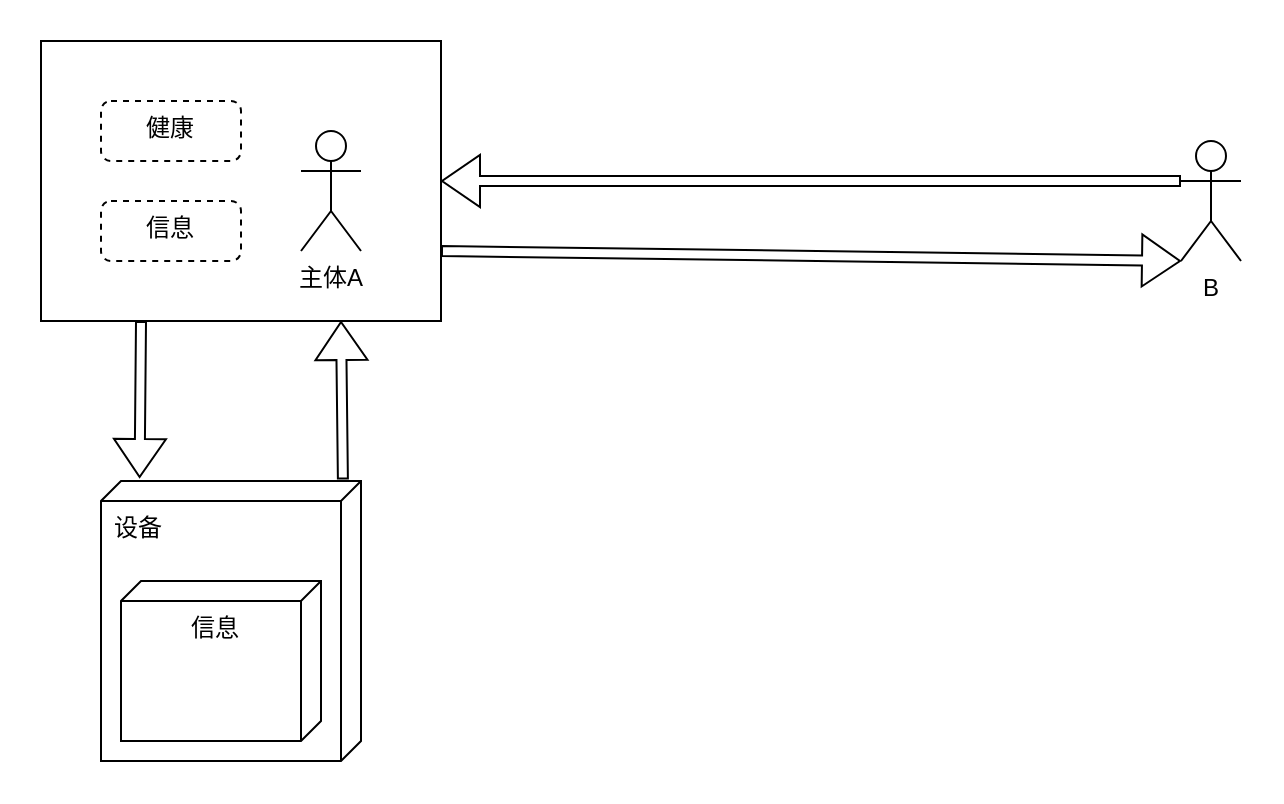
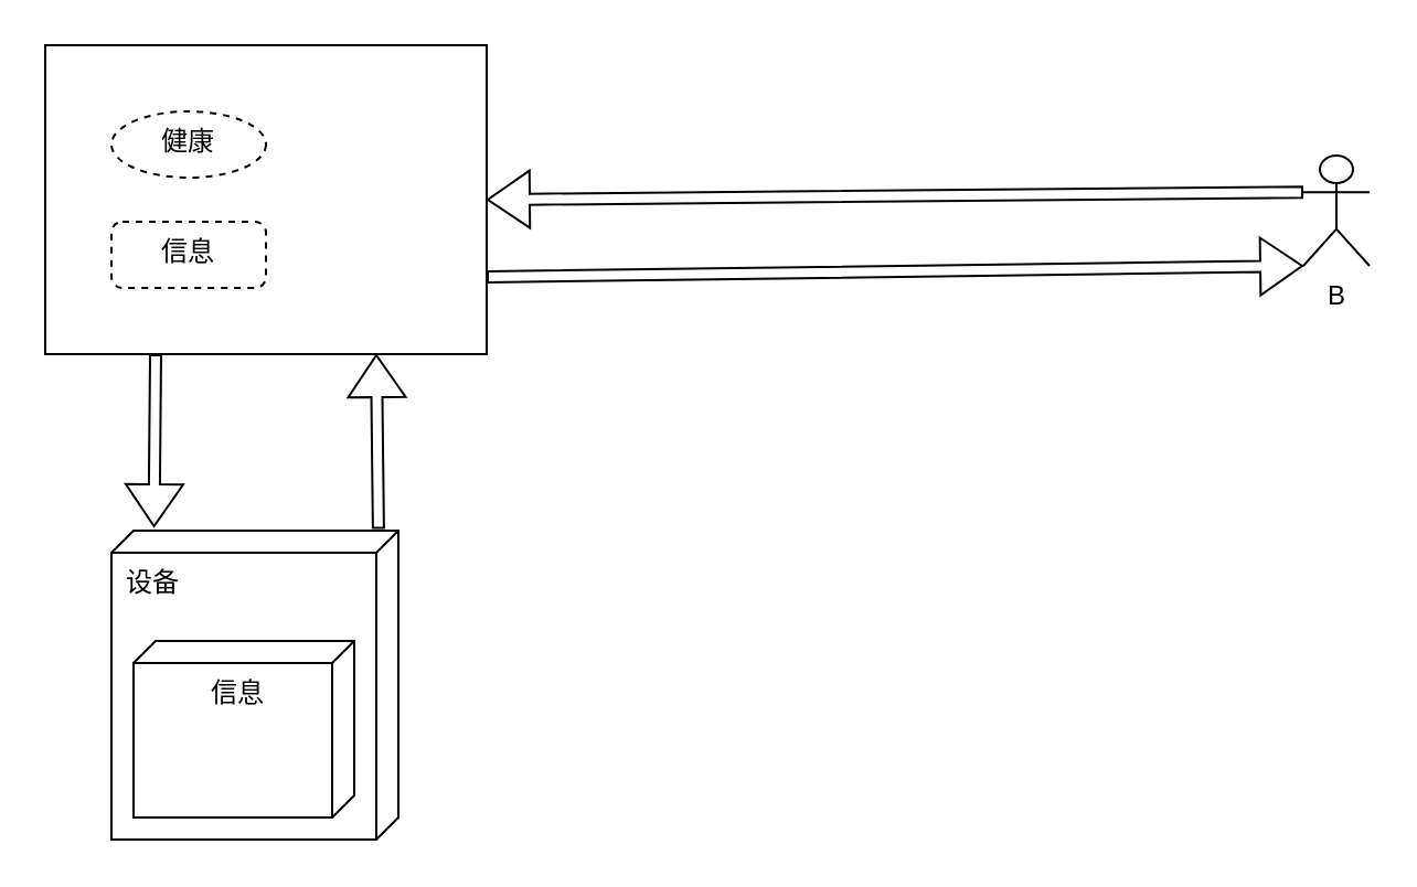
  <mxCell id="0" />
  <mxCell id="1" parent="0" />
- <mxCell id="2" value="B" style="shape=umlActor;verticalLabelPosition=bottom;verticalAlign=top;html=1;" vertex="1" parent="1"><mxGeometry x="590" y="70" width="30" height="60" as="geometry" /></mxCell>
+ <mxCell id="2" value="B" style="shape=umlActor;verticalLabelPosition=bottom;verticalAlign=top;html=1;" vertex="1" parent="1"><mxGeometry x="590" y="70" width="30" height="50" as="geometry" /></mxCell>
  <mxCell id="3" value="" style="group" vertex="1" connectable="0" parent="1"><mxGeometry x="20" y="20" width="200" height="140" as="geometry" /></mxCell>
  <mxCell id="4" value="" style="rounded=0;whiteSpace=wrap;html=1;" vertex="1" parent="3"><mxGeometry width="200" height="140" as="geometry" /></mxCell>
  <mxCell id="5" value="" style="group" vertex="1" connectable="0" parent="3"><mxGeometry x="30" y="30" width="130" height="90" as="geometry" /></mxCell>
- <mxCell id="6" value="主体A" style="shape=umlActor;verticalLabelPosition=bottom;verticalAlign=top;html=1;" vertex="1" parent="5"><mxGeometry x="100" y="15" width="30" height="60" as="geometry" /></mxCell>
- <mxCell id="7" value="健康" style="html=1;align=center;verticalAlign=top;rounded=1;absoluteArcSize=1;arcSize=10;dashed=1;whiteSpace=wrap;" vertex="1" parent="3"><mxGeometry x="30" y="30" width="70" height="30" as="geometry" /></mxCell>
+ <mxCell id="7" value="健康" style="ellipse;html=1;align=center;verticalAlign=top;absoluteArcSize=1;arcSize=10;dashed=1;whiteSpace=wrap;" vertex="1" parent="3"><mxGeometry x="30" y="30" width="70" height="30" as="geometry" /></mxCell>
  <mxCell id="8" value="信息" style="html=1;align=center;verticalAlign=top;rounded=1;absoluteArcSize=1;arcSize=10;dashed=1;whiteSpace=wrap;" vertex="1" parent="3"><mxGeometry x="30" y="80" width="70" height="30" as="geometry" /></mxCell>
  <mxCell id="9" value="" style="shape=flexArrow;endArrow=classic;html=1;rounded=0;exitX=0.25;exitY=1;exitDx=0;exitDy=0;entryX=0.145;entryY=-0.008;entryDx=0;entryDy=0;entryPerimeter=0;width=5;" edge="1" parent="1" source="4"><mxGeometry width="50" height="50" relative="1" as="geometry"><mxPoint x="150" y="210" as="sourcePoint" /><mxPoint x="69.3" y="238.48" as="targetPoint" /></mxGeometry></mxCell>
  <mxCell id="10" value="" style="shape=flexArrow;endArrow=classic;html=1;rounded=0;entryX=0.75;entryY=1;entryDx=0;entryDy=0;width=5;exitX=0.444;exitY=-0.004;exitDx=0;exitDy=0;exitPerimeter=0;" edge="1" parent="1" target="4"><mxGeometry width="50" height="50" relative="1" as="geometry"><mxPoint x="170.96" y="239.24" as="sourcePoint" /><mxPoint x="380" y="180" as="targetPoint" /></mxGeometry></mxCell>
  <mxCell id="11" value="" style="shape=flexArrow;endArrow=classic;html=1;rounded=0;entryX=1;entryY=0.5;entryDx=0;entryDy=0;exitX=0;exitY=0.333;exitDx=0;exitDy=0;exitPerimeter=0;width=5;" edge="1" parent="1" source="2" target="4"><mxGeometry width="50" height="50" relative="1" as="geometry"><mxPoint x="330" y="230" as="sourcePoint" /><mxPoint x="380" y="180" as="targetPoint" /></mxGeometry></mxCell>
  <mxCell id="12" value="" style="shape=flexArrow;endArrow=classic;html=1;rounded=0;exitX=1;exitY=0.75;exitDx=0;exitDy=0;width=5;entryX=0;entryY=1;entryDx=0;entryDy=0;entryPerimeter=0;" edge="1" parent="1" source="4" target="2"><mxGeometry width="50" height="50" relative="1" as="geometry"><mxPoint x="590" y="80" as="sourcePoint" /><mxPoint x="380" y="250" as="targetPoint" /></mxGeometry></mxCell>
  <mxCell id="13" value="" style="group" vertex="1" connectable="0" parent="1"><mxGeometry x="50" y="240" width="240" height="140" as="geometry" /></mxCell>
  <mxCell id="14" value="设备" style="verticalAlign=top;align=left;shape=cube;size=10;direction=south;fontStyle=0;html=1;boundedLbl=1;spacingLeft=5;whiteSpace=wrap;" vertex="1" parent="13"><mxGeometry width="130" height="140" as="geometry" /></mxCell>
  <mxCell id="15" value="信息" style="verticalAlign=top;align=center;shape=cube;size=10;direction=south;html=1;boundedLbl=1;spacingLeft=5;whiteSpace=wrap;" vertex="1" parent="14"><mxGeometry width="100" height="80" relative="1" as="geometry"><mxPoint x="10" y="50" as="offset" /></mxGeometry></mxCell>
